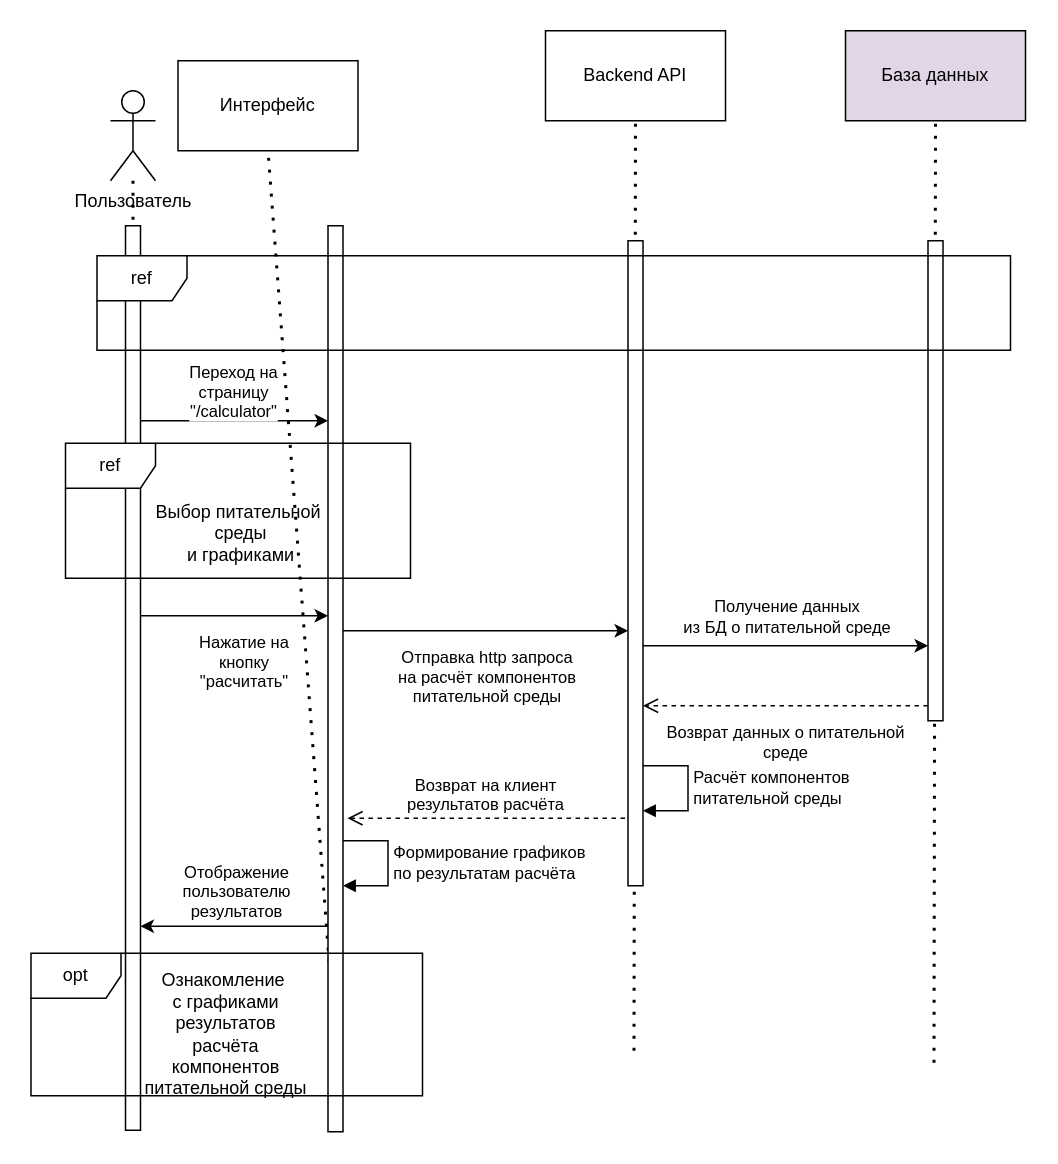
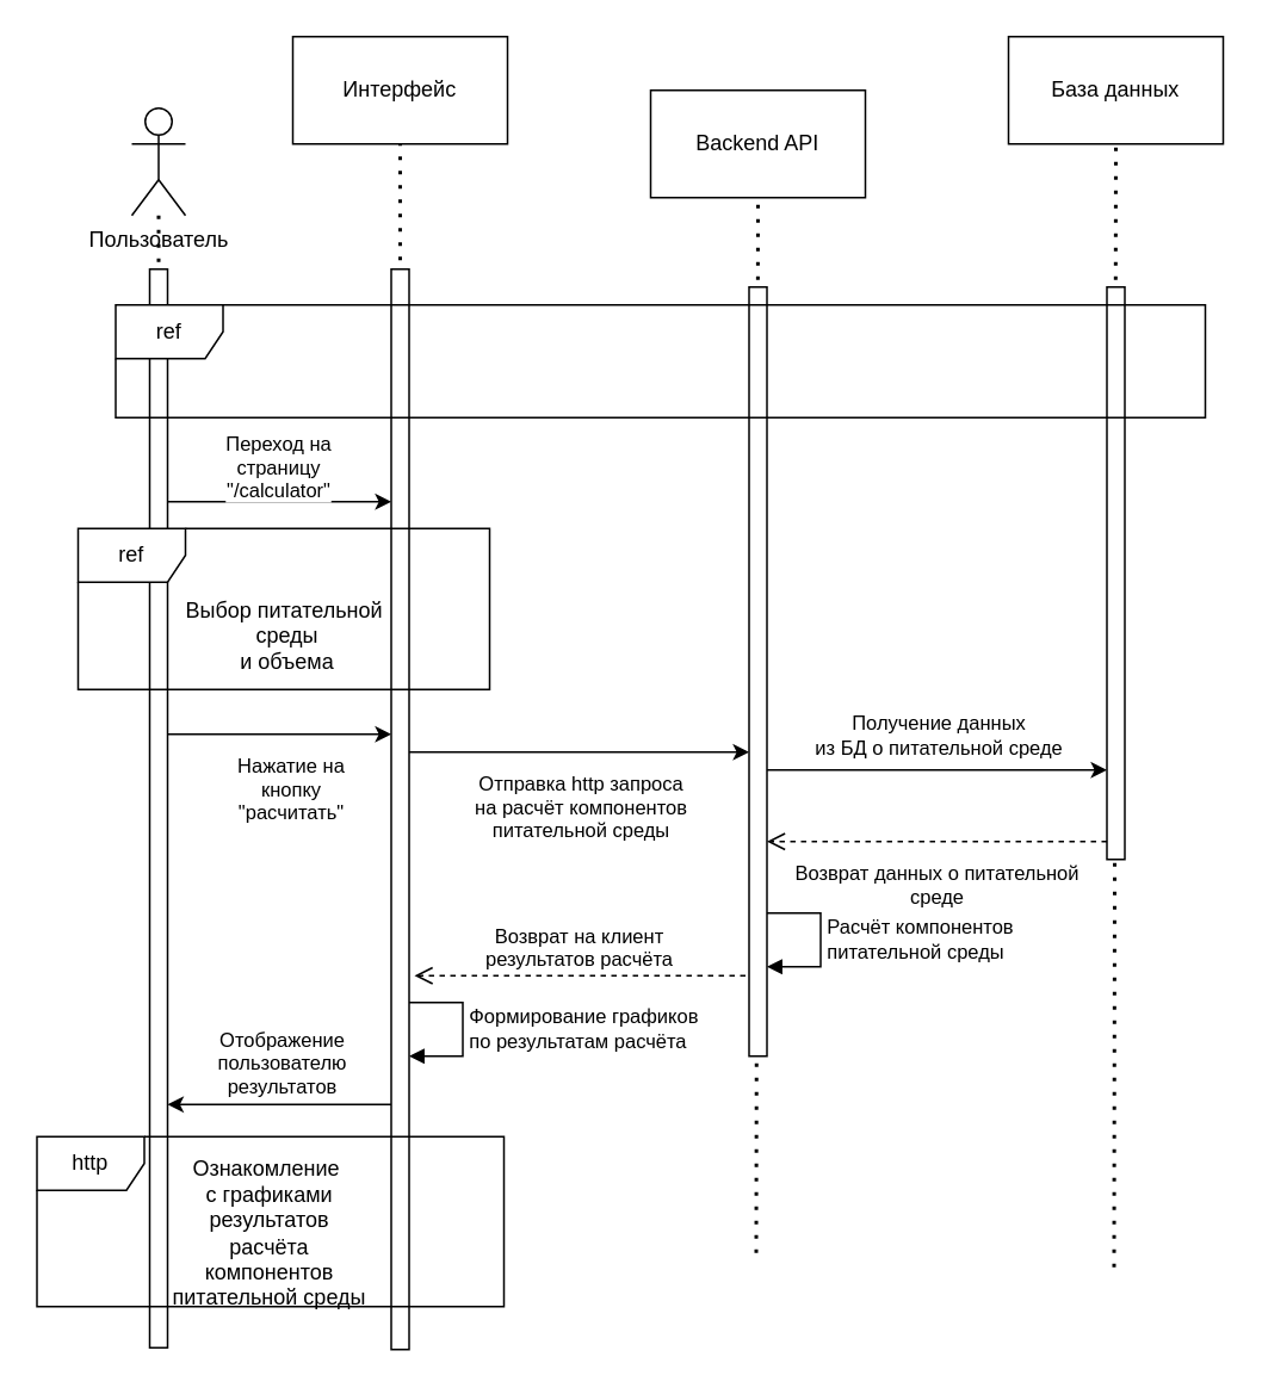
  <mxCell id="0" />
  <mxCell id="1" parent="0" />
  <mxCell id="2" value="" style="endArrow=none;dashed=1;html=1;dashPattern=1 3;strokeWidth=2;rounded=0;" edge="1" parent="1" source="6"><mxGeometry width="50" height="50" relative="1" as="geometry"><mxPoint x="223" y="300" as="sourcePoint" /><mxPoint x="88" y="687" as="targetPoint" /></mxGeometry></mxCell>
  <mxCell id="3" value="" style="endArrow=none;dashed=1;html=1;dashPattern=1 3;strokeWidth=2;rounded=0;entryX=0.5;entryY=1;entryDx=0;entryDy=0;" edge="1" parent="1" target="7"><mxGeometry width="50" height="50" relative="1" as="geometry"><mxPoint x="223" y="697" as="sourcePoint" /><mxPoint x="273" y="250" as="targetPoint" /></mxGeometry></mxCell>
  <mxCell id="4" value="" style="endArrow=none;dashed=1;html=1;dashPattern=1 3;strokeWidth=2;rounded=0;entryX=0.5;entryY=1;entryDx=0;entryDy=0;" edge="1" parent="1" target="10"><mxGeometry width="50" height="50" relative="1" as="geometry"><mxPoint x="422" y="700" as="sourcePoint" /><mxPoint x="273" y="250" as="targetPoint" /></mxGeometry></mxCell>
  <mxCell id="5" value="" style="endArrow=none;dashed=1;html=1;dashPattern=1 3;strokeWidth=2;rounded=0;entryX=0.5;entryY=1;entryDx=0;entryDy=0;" edge="1" parent="1" target="12"><mxGeometry width="50" height="50" relative="1" as="geometry"><mxPoint x="622" y="708" as="sourcePoint" /><mxPoint x="273" y="250" as="targetPoint" /></mxGeometry></mxCell>
  <mxCell id="6" value="Пользователь" style="shape=umlActor;verticalLabelPosition=bottom;verticalAlign=top;html=1;outlineConnect=0;align=center;horizontal=1;labelPosition=center;" vertex="1" parent="1"><mxGeometry x="73" y="60" width="30" height="60" as="geometry" /></mxCell>
- <mxCell id="7" value="Интерфейс" style="rounded=0;whiteSpace=wrap;html=1;" vertex="1" parent="1"><mxGeometry x="118" y="40" width="120" height="60" as="geometry" /></mxCell>
+ <mxCell id="7" value="Интерфейс" style="rounded=0;whiteSpace=wrap;html=1;" vertex="1" parent="1"><mxGeometry x="163" y="20" width="120" height="60" as="geometry" /></mxCell>
  <mxCell id="8" value="" style="html=1;points=[[0,0,0,0,5],[0,1,0,0,-5],[1,0,0,0,5],[1,1,0,0,-5]];perimeter=orthogonalPerimeter;outlineConnect=0;targetShapes=umlLifeline;portConstraint=eastwest;newEdgeStyle={&quot;curved&quot;:0,&quot;rounded&quot;:0};" vertex="1" parent="1"><mxGeometry x="83" y="150" width="10" height="603" as="geometry" /></mxCell>
  <mxCell id="9" value="" style="html=1;points=[[0,0,0,0,5],[0,1,0,0,-5],[1,0,0,0,5],[1,1,0,0,-5]];perimeter=orthogonalPerimeter;outlineConnect=0;targetShapes=umlLifeline;portConstraint=eastwest;newEdgeStyle={&quot;curved&quot;:0,&quot;rounded&quot;:0};" vertex="1" parent="1"><mxGeometry x="218" y="150" width="10" height="604" as="geometry" /></mxCell>
- <mxCell id="10" value="Backend API" style="rounded=0;whiteSpace=wrap;html=1;" vertex="1" parent="1"><mxGeometry x="363" y="20" width="120" height="60" as="geometry" /></mxCell>
+ <mxCell id="10" value="Backend API" style="rounded=0;whiteSpace=wrap;html=1;" vertex="1" parent="1"><mxGeometry x="363" y="50" width="120" height="60" as="geometry" /></mxCell>
  <mxCell id="11" value="" style="html=1;points=[[0,0,0,0,5],[0,1,0,0,-5],[1,0,0,0,5],[1,1,0,0,-5]];perimeter=orthogonalPerimeter;outlineConnect=0;targetShapes=umlLifeline;portConstraint=eastwest;newEdgeStyle={&quot;curved&quot;:0,&quot;rounded&quot;:0};" vertex="1" parent="1"><mxGeometry x="418" y="160" width="10" height="430" as="geometry" /></mxCell>
- <mxCell id="12" value="База данных" style="rounded=0;whiteSpace=wrap;html=1;fillColor=#e1d5e7;" vertex="1" parent="1"><mxGeometry x="563" y="20" width="120" height="60" as="geometry" /></mxCell>
+ <mxCell id="12" value="База данных" style="rounded=0;whiteSpace=wrap;html=1;" vertex="1" parent="1"><mxGeometry x="563" y="20" width="120" height="60" as="geometry" /></mxCell>
  <mxCell id="13" value="" style="html=1;points=[[0,0,0,0,5],[0,1,0,0,-5],[1,0,0,0,5],[1,1,0,0,-5]];perimeter=orthogonalPerimeter;outlineConnect=0;targetShapes=umlLifeline;portConstraint=eastwest;newEdgeStyle={&quot;curved&quot;:0,&quot;rounded&quot;:0};" vertex="1" parent="1"><mxGeometry x="618" y="160" width="10" height="320" as="geometry" /></mxCell>
  <mxCell id="14" value="ref" style="shape=umlFrame;whiteSpace=wrap;html=1;pointerEvents=0;labelBackgroundColor=default;" vertex="1" parent="1"><mxGeometry x="64" y="170" width="609" height="63" as="geometry" /></mxCell>
  <mxCell id="15" value="" style="endArrow=classic;html=1;rounded=0;" edge="1" parent="1" source="8" target="9"><mxGeometry width="50" height="50" relative="1" as="geometry"><mxPoint x="403" y="350" as="sourcePoint" /><mxPoint x="213" y="300" as="targetPoint" /><Array as="points"><mxPoint x="173" y="280" /></Array></mxGeometry></mxCell>
  <mxCell id="16" value="&lt;div&gt;Переход на &lt;br&gt;&lt;/div&gt;&lt;div&gt;страницу&lt;/div&gt;&lt;div&gt;&quot;/calculator&quot;&lt;br&gt;&lt;/div&gt;" style="edgeLabel;html=1;align=center;verticalAlign=middle;resizable=0;points=[];" vertex="1" connectable="0" parent="15"><mxGeometry x="-0.109" relative="1" as="geometry"><mxPoint x="5" y="-20" as="offset" /></mxGeometry></mxCell>
  <mxCell id="17" value="ref" style="shape=umlFrame;whiteSpace=wrap;html=1;pointerEvents=0;" vertex="1" parent="1"><mxGeometry x="43" y="295" width="230" height="90" as="geometry" /></mxCell>
- <mxCell id="18" value="&lt;div&gt;Выбор питательной&lt;/div&gt;&lt;div&gt;&amp;nbsp;среды&lt;/div&gt;&amp;nbsp;и графиками" style="text;html=1;align=center;verticalAlign=middle;resizable=0;points=[];autosize=1;strokeColor=none;fillColor=none;" vertex="1" parent="1"><mxGeometry x="93" y="325" width="130" height="60" as="geometry" /></mxCell>
+ <mxCell id="18" value="&lt;div&gt;Выбор питательной&lt;/div&gt;&lt;div&gt;&amp;nbsp;среды&lt;/div&gt;&amp;nbsp;и объема" style="text;html=1;align=center;verticalAlign=middle;resizable=0;points=[];autosize=1;strokeColor=none;fillColor=none;" vertex="1" parent="1"><mxGeometry x="93" y="325" width="130" height="60" as="geometry" /></mxCell>
  <mxCell id="19" value="" style="endArrow=classic;html=1;rounded=0;" edge="1" parent="1"><mxGeometry width="50" height="50" relative="1" as="geometry"><mxPoint x="93" y="410" as="sourcePoint" /><mxPoint x="218" y="410" as="targetPoint" /></mxGeometry></mxCell>
  <mxCell id="20" value="&lt;div&gt;Нажатие на&lt;/div&gt;&lt;div&gt;кнопку&lt;/div&gt;&lt;div&gt;&quot;расчитать&quot;&lt;br&gt;&lt;/div&gt;" style="edgeLabel;html=1;align=center;verticalAlign=middle;resizable=0;points=[];" vertex="1" connectable="0" parent="19"><mxGeometry x="0.162" y="2" relative="1" as="geometry"><mxPoint x="-5" y="32" as="offset" /></mxGeometry></mxCell>
  <mxCell id="21" value="" style="endArrow=classic;html=1;rounded=0;" edge="1" parent="1"><mxGeometry width="50" height="50" relative="1" as="geometry"><mxPoint x="228" y="420" as="sourcePoint" /><mxPoint x="418" y="420" as="targetPoint" /></mxGeometry></mxCell>
  <mxCell id="22" value="&lt;div&gt;Отправка http запроса&lt;/div&gt;&lt;div&gt;на расчёт компонентов &lt;br&gt;&lt;/div&gt;&lt;div&gt;питательной среды&lt;br&gt;&lt;/div&gt;" style="edgeLabel;html=1;align=center;verticalAlign=middle;resizable=0;points=[];" vertex="1" connectable="0" parent="21"><mxGeometry x="-0.138" y="2" relative="1" as="geometry"><mxPoint x="13" y="32" as="offset" /></mxGeometry></mxCell>
  <mxCell id="23" value="" style="endArrow=classic;html=1;rounded=0;" edge="1" parent="1"><mxGeometry width="50" height="50" relative="1" as="geometry"><mxPoint x="428" y="430" as="sourcePoint" /><mxPoint x="618" y="430" as="targetPoint" /></mxGeometry></mxCell>
  <mxCell id="24" value="&lt;div&gt;Получение данных&lt;/div&gt;&lt;div&gt;из БД о питательной среде&lt;br&gt;&lt;/div&gt;" style="edgeLabel;html=1;align=center;verticalAlign=middle;resizable=0;points=[];" vertex="1" connectable="0" parent="23"><mxGeometry x="-0.107" y="-2" relative="1" as="geometry"><mxPoint x="10" y="-22" as="offset" /></mxGeometry></mxCell>
  <mxCell id="25" value="&lt;div&gt;Возврат данных о питательной&lt;/div&gt;&lt;div&gt;среде&lt;br&gt;&lt;/div&gt;" style="html=1;verticalAlign=bottom;endArrow=open;dashed=1;endSize=8;curved=0;rounded=0;" edge="1" parent="1"><mxGeometry y="40" relative="1" as="geometry"><mxPoint x="618" y="470" as="sourcePoint" /><mxPoint x="428" y="470" as="targetPoint" /><mxPoint as="offset" /></mxGeometry></mxCell>
  <mxCell id="26" value="&lt;div&gt;Расчёт компонентов&lt;/div&gt;&lt;div&gt;питательной среды&lt;br&gt;&lt;/div&gt;" style="html=1;align=left;spacingLeft=2;endArrow=block;rounded=0;edgeStyle=orthogonalEdgeStyle;curved=0;rounded=0;" edge="1" target="11" parent="1"><mxGeometry relative="1" as="geometry"><mxPoint x="428" y="510" as="sourcePoint" /><Array as="points"><mxPoint x="458" y="510" /><mxPoint x="458" y="540" /></Array><mxPoint x="433" y="540.034" as="targetPoint" /></mxGeometry></mxCell>
  <mxCell id="27" value="&lt;div&gt;Возврат на клиент&lt;/div&gt;&lt;div&gt;результатов расчёта&lt;br&gt;&lt;/div&gt;" style="html=1;verticalAlign=bottom;endArrow=open;dashed=1;endSize=8;curved=0;rounded=0;" edge="1" parent="1"><mxGeometry relative="1" as="geometry"><mxPoint x="416" y="545" as="sourcePoint" /><mxPoint x="231" y="545" as="targetPoint" /></mxGeometry></mxCell>
  <mxCell id="28" value="" style="endArrow=classic;html=1;rounded=0;" edge="1" parent="1"><mxGeometry width="50" height="50" relative="1" as="geometry"><mxPoint x="218" y="617" as="sourcePoint" /><mxPoint x="93" y="617" as="targetPoint" /></mxGeometry></mxCell>
  <mxCell id="29" value="&lt;div&gt;Отображение &lt;br&gt;&lt;/div&gt;&lt;div&gt;пользователю&lt;/div&gt;&lt;div&gt;результатов&lt;br&gt;&lt;/div&gt;" style="edgeLabel;html=1;align=center;verticalAlign=middle;resizable=0;points=[];" vertex="1" connectable="0" parent="28"><mxGeometry x="0.02" y="3" relative="1" as="geometry"><mxPoint x="2" y="-27" as="offset" /></mxGeometry></mxCell>
  <mxCell id="30" value="&lt;div&gt;Формирование графиков&lt;/div&gt;&lt;div&gt;по результатам расчёта&lt;br&gt;&lt;/div&gt;" style="html=1;align=left;spacingLeft=2;endArrow=block;rounded=0;edgeStyle=orthogonalEdgeStyle;curved=0;rounded=0;" edge="1" target="9" parent="1"><mxGeometry relative="1" as="geometry"><mxPoint x="228" y="560" as="sourcePoint" /><Array as="points"><mxPoint x="258" y="560" /><mxPoint x="258" y="590" /></Array><mxPoint x="233" y="590" as="targetPoint" /></mxGeometry></mxCell>
- <mxCell id="31" value="opt" style="shape=umlFrame;whiteSpace=wrap;html=1;pointerEvents=0;" vertex="1" parent="1"><mxGeometry x="20" y="635" width="261" height="95" as="geometry" /></mxCell>
+ <mxCell id="31" value="http" style="shape=umlFrame;whiteSpace=wrap;html=1;pointerEvents=0;" vertex="1" parent="1"><mxGeometry x="20" y="635" width="261" height="95" as="geometry" /></mxCell>
  <mxCell id="32" value="&lt;div&gt;Ознакомление&lt;/div&gt;&lt;div&gt;&amp;nbsp;с графиками&lt;/div&gt;&lt;div&gt;&amp;nbsp;результатов&lt;/div&gt;&lt;div&gt;&amp;nbsp;расчёта&lt;/div&gt;&lt;div&gt;&amp;nbsp;компонентов&lt;/div&gt;&lt;div&gt;&amp;nbsp;питательной среды&lt;/div&gt;" style="text;html=1;align=center;verticalAlign=middle;resizable=0;points=[];autosize=1;strokeColor=none;fillColor=none;" vertex="1" parent="1"><mxGeometry x="83" y="640" width="130" height="98" as="geometry" /></mxCell>
